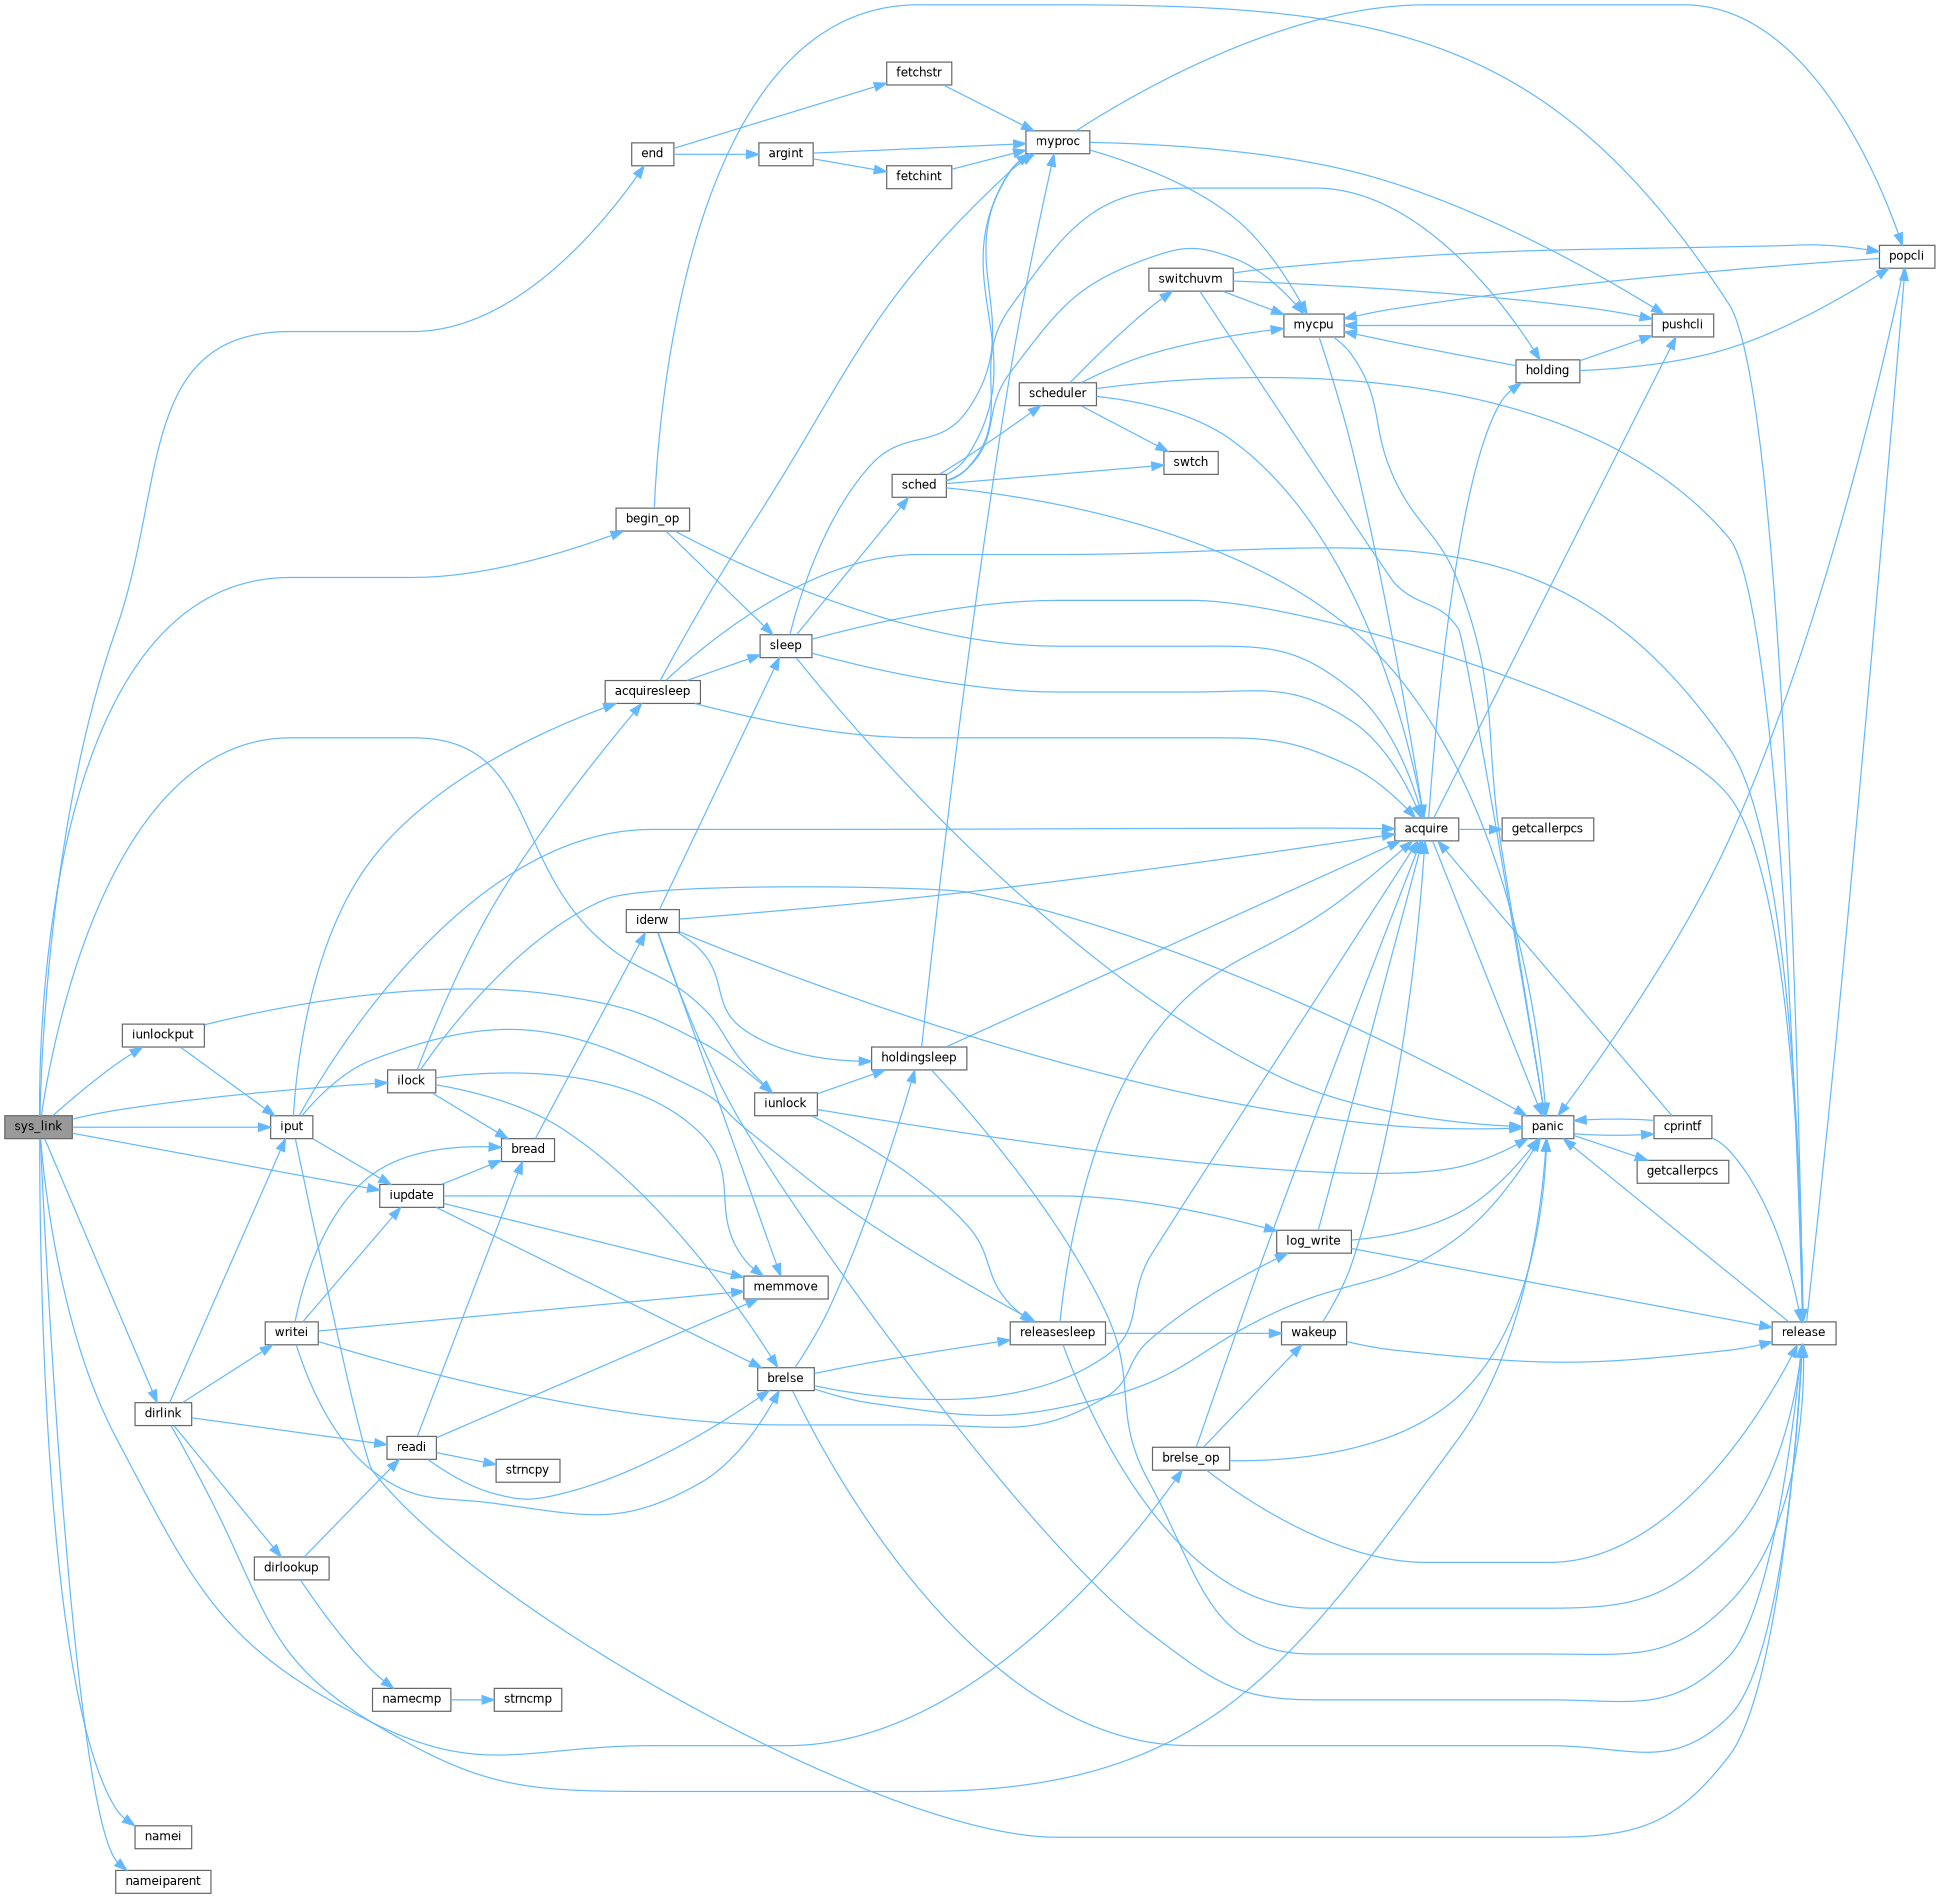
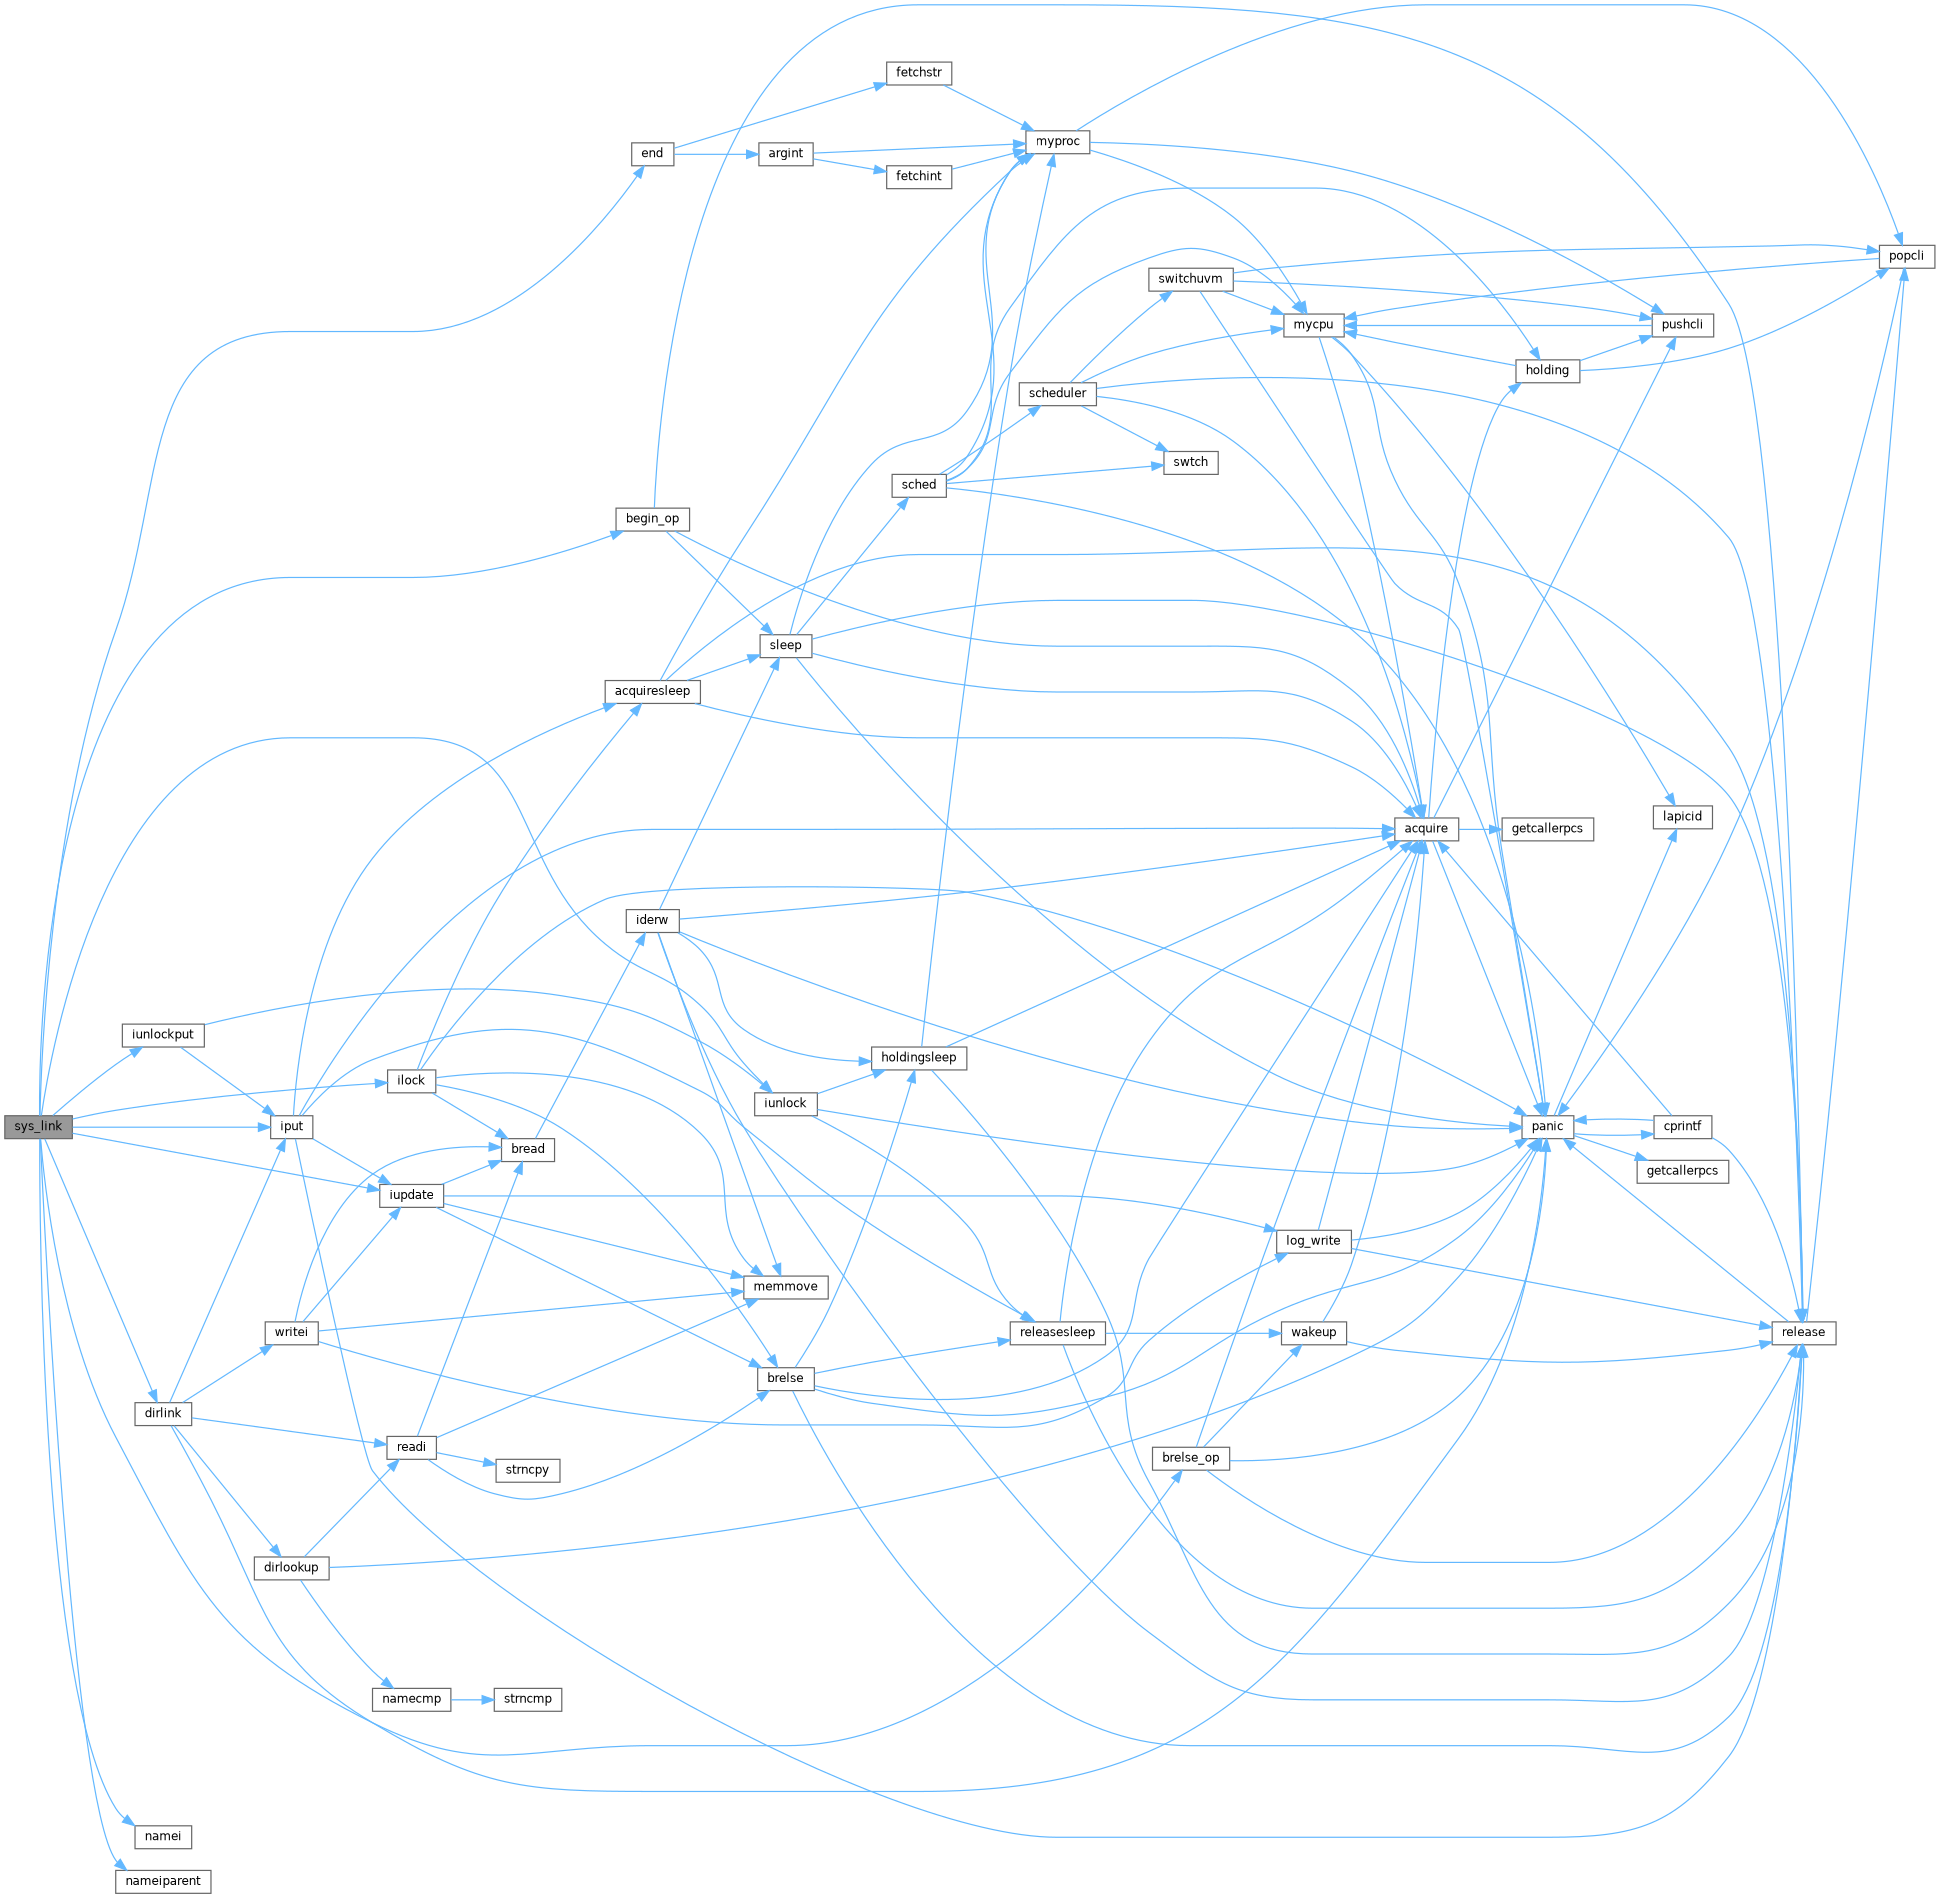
  digraph {
    rankdir=LR
    node [color=grey40 fillcolor=white fontname=Helvetica fontsize=10 shape=box style=filled]
    edge [color=steelblue1 fontname=Helvetica fontsize=10 labelfontname=Helvetica labelfontsize=10 style=solid]
    n1 [color=gray40 fillcolor=grey60 fontcolor=black height=0.2 label=sys_link width=0.4]
    n2 [height=0.2 label=end width=0.4]
    n3 [height=0.2 label=begin_op width=0.4]
    n4 [height=0.2 label=dirlink width=0.4]
    n5 [height=0.2 label=iput width=0.4]
    n6 [height=0.2 label=iupdate width=0.4]
    n7 [height=0.2 label=brelse_op width=0.4]
    n8 [height=0.2 label=ilock width=0.4]
    n9 [height=0.2 label=iunlock width=0.4]
    n10 [height=0.2 label=iunlockput width=0.4]
    n11 [height=0.2 label=namei width=0.4]
    n12 [height=0.2 label=nameiparent width=0.4]
    n13 [height=0.2 label=argint width=0.4]
    n14 [height=0.2 label=fetchstr width=0.4]
    n15 [height=0.2 label=acquire width=0.4]
    n16 [height=0.2 label=release width=0.4]
    n17 [height=0.2 label=sleep width=0.4]
    n18 [height=0.2 label=panic width=0.4]
    n19 [height=0.2 label=dirlookup width=0.4]
    n20 [height=0.2 label=readi width=0.4]
    n21 [height=0.2 label=writei width=0.4]
    n22 [height=0.2 label=releasesleep width=0.4]
    n23 [height=0.2 label=acquiresleep width=0.4]
    n24 [height=0.2 label=bread width=0.4]
    n25 [height=0.2 label=memmove width=0.4]
    n26 [height=0.2 label=brelse width=0.4]
    n27 [height=0.2 label=log_write width=0.4]
    n28 [height=0.2 label=wakeup width=0.4]
    n29 [height=0.2 label=holdingsleep width=0.4]
    n30 [height=0.2 label=fetchint width=0.4]
    n31 [height=0.2 label=myproc width=0.4]
    n32 [height=0.2 label=mycpu width=0.4]
    n33 [height=0.2 label=popcli width=0.4]
    n34 [height=0.2 label=pushcli width=0.4]
+   n35 [height=0.2 label=lapicid width=0.4]
    n36 [height=0.2 label=cprintf width=0.4]
    n37 [height=0.2 label=getcallerpcs width=0.4]
    n38 [height=0.2 label=getcallerpcs width=0.4]
    n39 [height=0.2 label=holding width=0.4]
    n40 [height=0.2 label=sched width=0.4]
    n41 [height=0.2 label=scheduler width=0.4]
    n42 [height=0.2 label=swtch width=0.4]
    n43 [height=0.2 label=switchuvm width=0.4]
    n44 [height=0.2 label=namecmp width=0.4]
    n45 [height=0.2 label=strncpy width=0.4]
    n46 [height=0.2 label=strncmp width=0.4]
    n47 [height=0.2 label=iderw width=0.4]
    n1 -> n2
    n1 -> n3
    n1 -> n4
    n1 -> n5
    n1 -> n6
    n1 -> n7
    n1 -> n8
    n1 -> n9
    n1 -> n10
    n1 -> n11
    n1 -> n12
    n2 -> n13
    n2 -> n14
    n3 -> n15
    n3 -> n16
    n3 -> n17
    n4 -> n5
    n4 -> n18
    n4 -> n19
    n4 -> n20
    n4 -> n21
    n5 -> n6
    n5 -> n15
    n5 -> n16
    n5 -> n22
    n5 -> n23
    n6 -> n24
    n6 -> n25
    n6 -> n26
    n6 -> n27
    n7 -> n15
    n7 -> n16
    n7 -> n18
    n7 -> n28
    n8 -> n18
    n8 -> n23
    n8 -> n24
    n8 -> n25
    n8 -> n26
    n9 -> n18
    n9 -> n22
    n9 -> n29
    n10 -> n5
    n10 -> n9
    n13 -> n30
    n13 -> n31
    n14 -> n31
    n15 -> n18
    n15 -> n34
    n15 -> n38
    n15 -> n39
    n16 -> n18
    n16 -> n33
    n17 -> n15
    n17 -> n16
    n17 -> n18
    n17 -> n31
    n17 -> n40
+   n18 -> n35
    n18 -> n36
    n18 -> n37
+   n19 -> n18
    n19 -> n20
    n19 -> n44
    n20 -> n24
    n20 -> n25
    n20 -> n26
    n20 -> n45
    n21 -> n6
    n21 -> n24
    n21 -> n25
-   n21 -> n26
    n21 -> n27
    n22 -> n15
    n22 -> n16
    n22 -> n28
    n23 -> n15
    n23 -> n16
    n23 -> n17
    n23 -> n31
    n24 -> n47
    n26 -> n15
    n26 -> n16
    n26 -> n18
    n26 -> n22
    n26 -> n29
    n27 -> n15
    n27 -> n16
    n27 -> n18
    n28 -> n15
    n28 -> n16
    n29 -> n15
    n29 -> n16
    n29 -> n31
    n30 -> n31
    n31 -> n32
    n31 -> n33
    n31 -> n34
    n32 -> n15
    n32 -> n18
+   n32 -> n35
    n33 -> n18
    n33 -> n32
    n34 -> n32
    n36 -> n15
    n36 -> n16
    n36 -> n18
    n39 -> n32
    n39 -> n33
    n39 -> n34
    n40 -> n18
    n40 -> n31
    n40 -> n32
    n40 -> n39
    n40 -> n41
    n40 -> n42
    n41 -> n15
    n41 -> n16
    n41 -> n32
    n41 -> n42
    n41 -> n43
    n43 -> n18
    n43 -> n32
    n43 -> n33
    n43 -> n34
    n44 -> n46
    n47 -> n15
    n47 -> n16
    n47 -> n17
    n47 -> n18
    n47 -> n25
    n47 -> n29
  }
